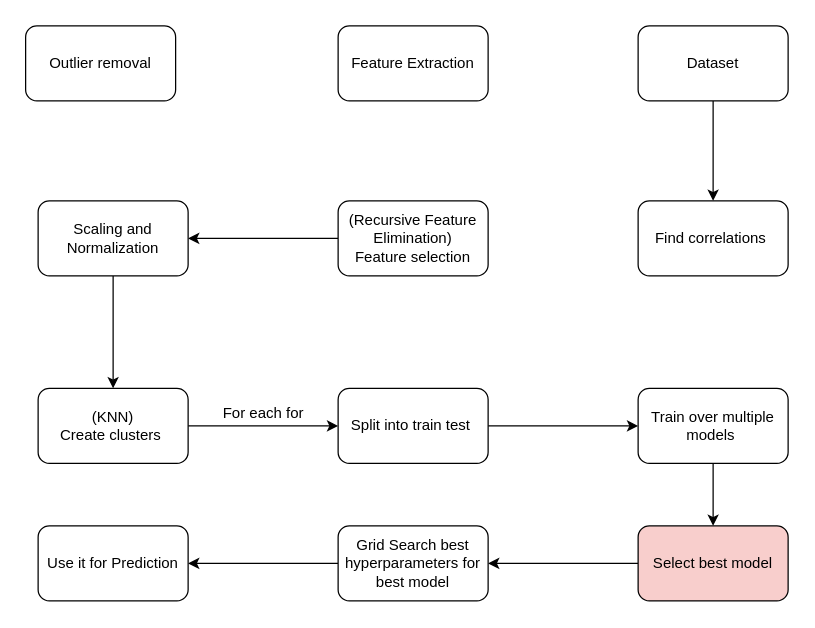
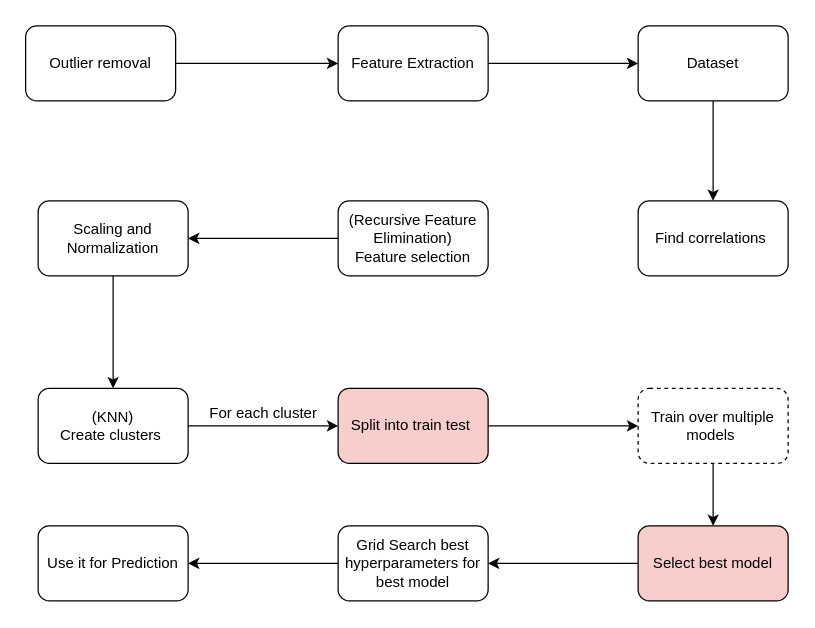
  <mxCell id="0" />
  <mxCell id="1" parent="0" />
  <mxCell id="2" style="edgeStyle=orthogonalEdgeStyle;rounded=0;orthogonalLoop=1;jettySize=auto;html=1;exitX=0.5;exitY=1;exitDx=0;exitDy=0;entryX=0.5;entryY=0;entryDx=0;entryDy=0;" edge="1" parent="1" source="3" target="4"><mxGeometry relative="1" as="geometry" /></mxCell>
  <mxCell id="3" value="Dataset" style="rounded=1;whiteSpace=wrap;html=1;" vertex="1" parent="1"><mxGeometry x="510" y="20" width="120" height="60" as="geometry" /></mxCell>
  <mxCell id="4" value="Find correlations&amp;nbsp;" style="rounded=1;whiteSpace=wrap;html=1;" vertex="1" parent="1"><mxGeometry x="510" y="160" width="120" height="60" as="geometry" /></mxCell>
+ <mxCell id="5" style="edgeStyle=orthogonalEdgeStyle;rounded=0;orthogonalLoop=1;jettySize=auto;html=1;" edge="1" parent="1" source="6" target="3"><mxGeometry relative="1" as="geometry" /></mxCell>
  <mxCell id="6" value="Feature Extraction" style="rounded=1;whiteSpace=wrap;html=1;" vertex="1" parent="1"><mxGeometry x="270" y="20" width="120" height="60" as="geometry" /></mxCell>
  <mxCell id="7" style="edgeStyle=orthogonalEdgeStyle;rounded=0;orthogonalLoop=1;jettySize=auto;html=1;" edge="1" parent="1" source="8" target="10"><mxGeometry relative="1" as="geometry" /></mxCell>
  <mxCell id="8" value="(Recursive Feature Elimination) &lt;br&gt;Feature selection" style="rounded=1;whiteSpace=wrap;html=1;" vertex="1" parent="1"><mxGeometry x="270" y="160" width="120" height="60" as="geometry" /></mxCell>
  <mxCell id="9" style="edgeStyle=orthogonalEdgeStyle;rounded=0;orthogonalLoop=1;jettySize=auto;html=1;" edge="1" parent="1" source="10" target="12"><mxGeometry relative="1" as="geometry" /></mxCell>
  <mxCell id="10" value="Scaling and Normalization" style="rounded=1;whiteSpace=wrap;html=1;" vertex="1" parent="1"><mxGeometry x="30" y="160" width="120" height="60" as="geometry" /></mxCell>
  <mxCell id="11" style="edgeStyle=orthogonalEdgeStyle;rounded=0;orthogonalLoop=1;jettySize=auto;html=1;entryX=0;entryY=0.5;entryDx=0;entryDy=0;" edge="1" parent="1" source="12" target="14"><mxGeometry relative="1" as="geometry" /></mxCell>
  <mxCell id="12" value="(KNN)&lt;br&gt;Create clusters&amp;nbsp;" style="rounded=1;whiteSpace=wrap;html=1;" vertex="1" parent="1"><mxGeometry x="30" y="310" width="120" height="60" as="geometry" /></mxCell>
  <mxCell id="13" style="edgeStyle=orthogonalEdgeStyle;rounded=0;orthogonalLoop=1;jettySize=auto;html=1;" edge="1" parent="1" source="14" target="17"><mxGeometry relative="1" as="geometry" /></mxCell>
- <mxCell id="14" value="Split into train test&amp;nbsp;" style="rounded=1;whiteSpace=wrap;html=1;" vertex="1" parent="1"><mxGeometry x="270" y="310" width="120" height="60" as="geometry" /></mxCell>
- <mxCell id="15" value="For each for" style="text;html=1;align=center;verticalAlign=middle;resizable=0;points=[];autosize=1;" vertex="1" parent="1"><mxGeometry x="160" y="320" width="100" height="20" as="geometry" /></mxCell>
+ <mxCell id="14" value="Split into train test&amp;nbsp;" style="rounded=1;whiteSpace=wrap;html=1;fillColor=#f8cecc;" vertex="1" parent="1"><mxGeometry x="270" y="310" width="120" height="60" as="geometry" /></mxCell>
+ <mxCell id="15" value="For each cluster" style="text;html=1;align=center;verticalAlign=middle;resizable=0;points=[];autosize=1;" vertex="1" parent="1"><mxGeometry x="160" y="320" width="100" height="20" as="geometry" /></mxCell>
  <mxCell id="16" style="edgeStyle=orthogonalEdgeStyle;rounded=0;orthogonalLoop=1;jettySize=auto;html=1;" edge="1" parent="1" source="17" target="19"><mxGeometry relative="1" as="geometry" /></mxCell>
- <mxCell id="17" value="Train over multiple models&amp;nbsp;" style="rounded=1;whiteSpace=wrap;html=1;" vertex="1" parent="1"><mxGeometry x="510" y="310" width="120" height="60" as="geometry" /></mxCell>
+ <mxCell id="17" value="Train over multiple models&amp;nbsp;" style="rounded=1;whiteSpace=wrap;html=1;dashed=1;" vertex="1" parent="1"><mxGeometry x="510" y="310" width="120" height="60" as="geometry" /></mxCell>
  <mxCell id="18" style="edgeStyle=orthogonalEdgeStyle;rounded=0;orthogonalLoop=1;jettySize=auto;html=1;" edge="1" parent="1" source="19" target="21"><mxGeometry relative="1" as="geometry" /></mxCell>
  <mxCell id="19" value="Select best model" style="rounded=1;whiteSpace=wrap;html=1;fillColor=#f8cecc;" vertex="1" parent="1"><mxGeometry x="510" y="420" width="120" height="60" as="geometry" /></mxCell>
  <mxCell id="20" style="edgeStyle=orthogonalEdgeStyle;rounded=0;orthogonalLoop=1;jettySize=auto;html=1;" edge="1" parent="1" source="21" target="22"><mxGeometry relative="1" as="geometry" /></mxCell>
  <mxCell id="21" value="Grid Search best hyperparameters for best model&lt;span style=&quot;color: rgba(0 , 0 , 0 , 0) ; font-family: monospace ; font-size: 0px&quot;&gt;%3CmxGraphModel%3E%3Croot%3E%3CmxCell%20id%3D%220%22%2F%3E%3CmxCell%20id%3D%221%22%20parent%3D%220%22%2F%3E%3CmxCell%20id%3D%222%22%20value%3D%22Train%20over%20multiple%20models%26amp%3Bnbsp%3B%22%20style%3D%22rounded%3D1%3BwhiteSpace%3Dwrap%3Bhtml%3D1%3B%22%20vertex%3D%221%22%20parent%3D%221%22%3E%3CmxGeometry%20x%3D%22590%22%20y%3D%22370%22%20width%3D%22120%22%20height%3D%2260%22%20as%3D%22geometry%22%2F%3E%3C%2FmxCell%3E%3C%2Froot%3E%3C%2FmxGraphModel%3E&lt;/span&gt;" style="rounded=1;whiteSpace=wrap;html=1;" vertex="1" parent="1"><mxGeometry x="270" y="420" width="120" height="60" as="geometry" /></mxCell>
  <mxCell id="22" value="Use it for Prediction" style="rounded=1;whiteSpace=wrap;html=1;" vertex="1" parent="1"><mxGeometry x="30" y="420" width="120" height="60" as="geometry" /></mxCell>
+ <mxCell id="23" style="edgeStyle=orthogonalEdgeStyle;rounded=0;orthogonalLoop=1;jettySize=auto;html=1;" edge="1" parent="1" source="24" target="6"><mxGeometry relative="1" as="geometry" /></mxCell>
  <mxCell id="24" value="Outlier removal" style="rounded=1;whiteSpace=wrap;html=1;" vertex="1" parent="1"><mxGeometry x="20" y="20" width="120" height="60" as="geometry" /></mxCell>
